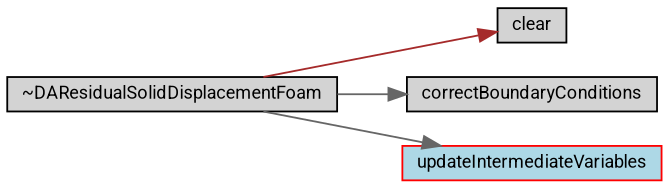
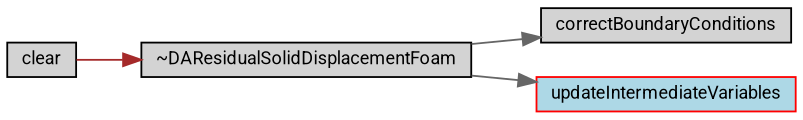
  digraph {
    fontname=Roboto
    rankdir=LR
    node [color=black fillcolor=lightgrey fontname=Roboto fontsize=10 shape=record style=filled]
    edge [color=gray40 fontname=Roboto fontsize=10 labelfontname=Helvetica labelfontsize=10 style=solid]
    n1 [fontcolor=black height=0.2 label="~DAResidualSolidDisplacementFoam" width=0.4]
    n2 [height=0.2 label=clear width=0.4]
    n3 [height=0.2 label=correctBoundaryConditions width=0.4]
    n4 [color=red fillcolor=lightblue height=0.2 label=updateIntermediateVariables width=0.4]
-   n1 -> n2 [color=brown]
+   n2 -> n1 [color=brown]
    n1 -> n3
    n1 -> n4
  }
